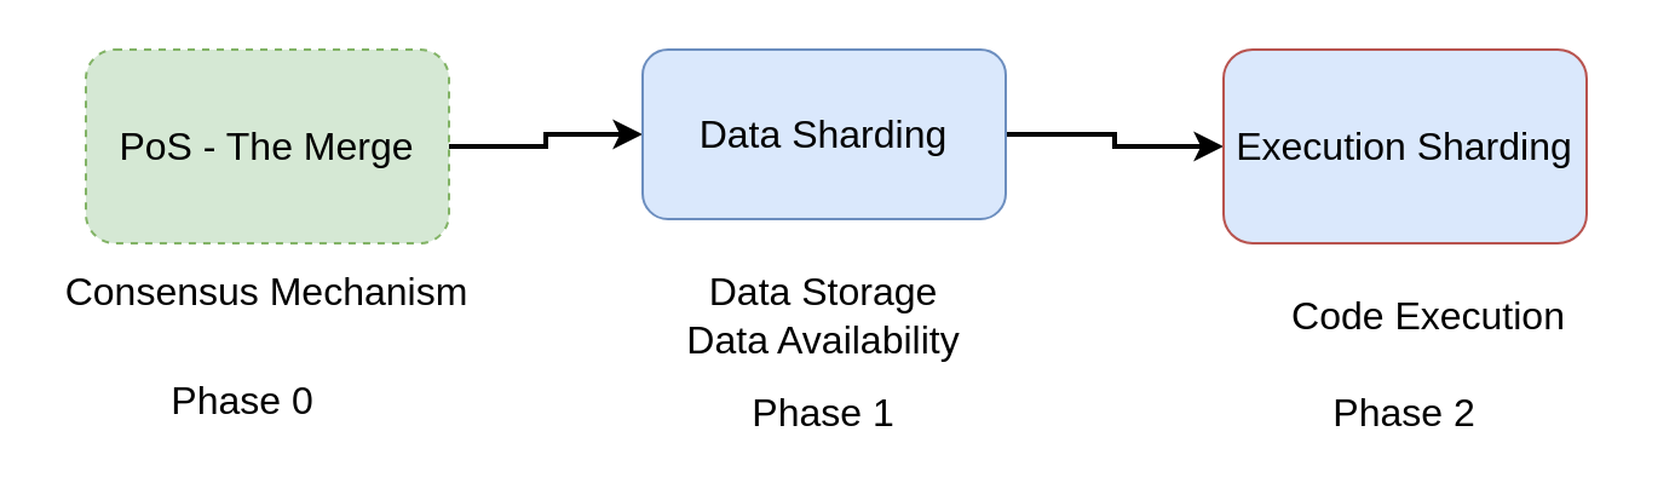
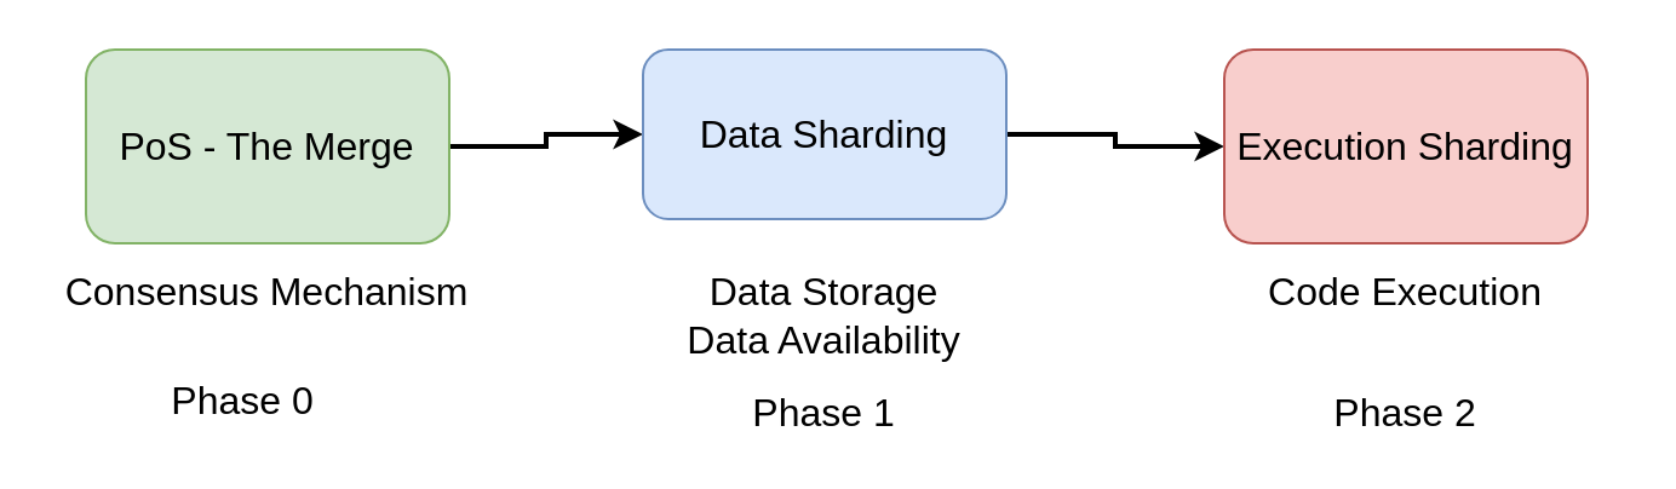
  <mxCell id="0" />
  <mxCell id="1" parent="0" />
  <mxCell id="2" value="" style="edgeStyle=orthogonalEdgeStyle;rounded=0;orthogonalLoop=1;jettySize=auto;html=1;fontSize=16;strokeWidth=2;" edge="1" parent="1" source="3" target="5"><mxGeometry relative="1" as="geometry" /></mxCell>
- <mxCell id="3" value="&lt;font style=&quot;font-size: 16px;&quot;&gt;PoS - The Merge&lt;/font&gt;" style="rounded=1;whiteSpace=wrap;html=1;fillColor=#d5e8d4;strokeColor=#82b366;dashed=1;" vertex="1" parent="1"><mxGeometry x="35" y="20" width="150" height="80" as="geometry" /></mxCell>
+ <mxCell id="3" value="&lt;font style=&quot;font-size: 16px;&quot;&gt;PoS - The Merge&lt;/font&gt;" style="rounded=1;whiteSpace=wrap;html=1;fillColor=#d5e8d4;strokeColor=#82b366;" vertex="1" parent="1"><mxGeometry x="35" y="20" width="150" height="80" as="geometry" /></mxCell>
  <mxCell id="4" value="" style="edgeStyle=orthogonalEdgeStyle;rounded=0;orthogonalLoop=1;jettySize=auto;html=1;fontSize=16;strokeWidth=2;" edge="1" parent="1" source="5" target="6"><mxGeometry relative="1" as="geometry" /></mxCell>
  <mxCell id="5" value="&lt;span style=&quot;font-size: 16px;&quot;&gt;Data Sharding&lt;/span&gt;" style="rounded=1;whiteSpace=wrap;html=1;fillColor=#dae8fc;strokeColor=#6c8ebf;" vertex="1" parent="1"><mxGeometry x="265" y="20" width="150" height="70" as="geometry" /></mxCell>
- <mxCell id="6" value="&lt;font style=&quot;font-size: 16px;&quot;&gt;Execution Sharding&lt;/font&gt;" style="rounded=1;whiteSpace=wrap;html=1;fillColor=#dae8fc;strokeColor=#b85450;" vertex="1" parent="1"><mxGeometry x="505" y="20" width="150" height="80" as="geometry" /></mxCell>
+ <mxCell id="6" value="&lt;font style=&quot;font-size: 16px;&quot;&gt;Execution Sharding&lt;/font&gt;" style="rounded=1;whiteSpace=wrap;html=1;fillColor=#f8cecc;strokeColor=#b85450;" vertex="1" parent="1"><mxGeometry x="505" y="20" width="150" height="80" as="geometry" /></mxCell>
  <mxCell id="7" value="Consensus Mechanism" style="text;html=1;strokeColor=none;fillColor=none;align=center;verticalAlign=middle;whiteSpace=wrap;rounded=0;fontSize=16;" vertex="1" parent="1"><mxGeometry x="20" y="100" width="180" height="40" as="geometry" /></mxCell>
  <mxCell id="8" value="Data Storage&lt;br&gt;Data Availability" style="text;html=1;strokeColor=none;fillColor=none;align=center;verticalAlign=middle;whiteSpace=wrap;rounded=0;fontSize=16;" vertex="1" parent="1"><mxGeometry x="250" y="100" width="180" height="60" as="geometry" /></mxCell>
- <mxCell id="9" value="Code Execution" style="text;html=1;strokeColor=none;fillColor=none;align=center;verticalAlign=middle;whiteSpace=wrap;rounded=0;fontSize=16;" vertex="1" parent="1"><mxGeometry x="500" y="110" width="180" height="40" as="geometry" /></mxCell>
+ <mxCell id="9" value="Code Execution" style="text;html=1;strokeColor=none;fillColor=none;align=center;verticalAlign=middle;whiteSpace=wrap;rounded=0;fontSize=16;" vertex="1" parent="1"><mxGeometry x="490" y="100" width="180" height="40" as="geometry" /></mxCell>
  <mxCell id="10" value="Phase 0" style="text;html=1;strokeColor=none;fillColor=none;align=center;verticalAlign=middle;whiteSpace=wrap;rounded=0;fontSize=16;" vertex="1" parent="1"><mxGeometry x="65" y="155" width="70" height="20" as="geometry" /></mxCell>
  <mxCell id="11" value="Phase 1" style="text;html=1;strokeColor=none;fillColor=none;align=center;verticalAlign=middle;whiteSpace=wrap;rounded=0;fontSize=16;" vertex="1" parent="1"><mxGeometry x="305" y="160" width="70" height="20" as="geometry" /></mxCell>
  <mxCell id="12" value="Phase 2" style="text;html=1;strokeColor=none;fillColor=none;align=center;verticalAlign=middle;whiteSpace=wrap;rounded=0;fontSize=16;" vertex="1" parent="1"><mxGeometry x="545" y="160" width="70" height="20" as="geometry" /></mxCell>
